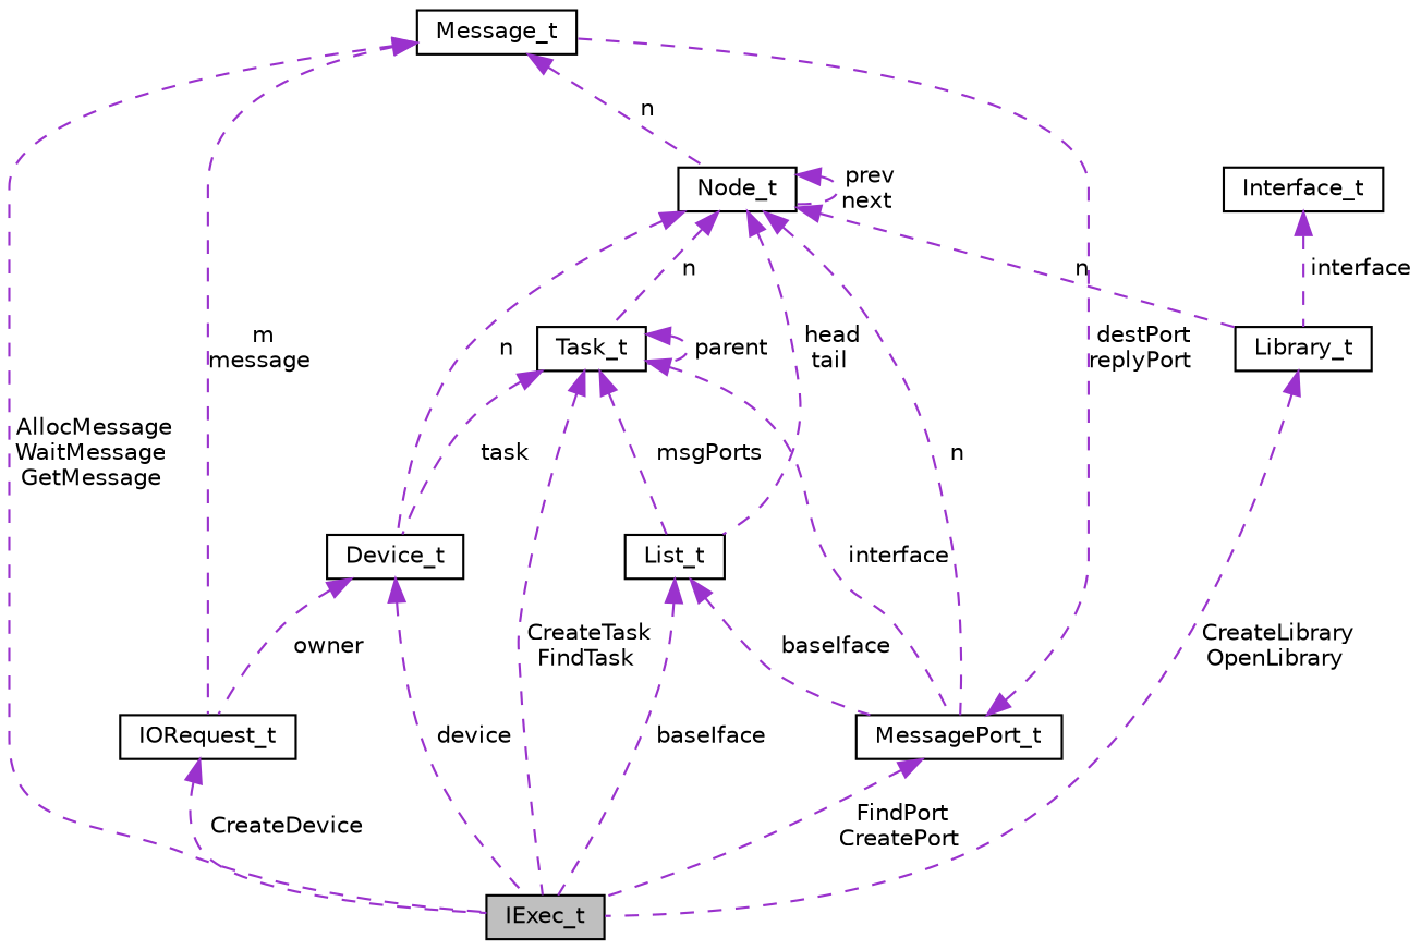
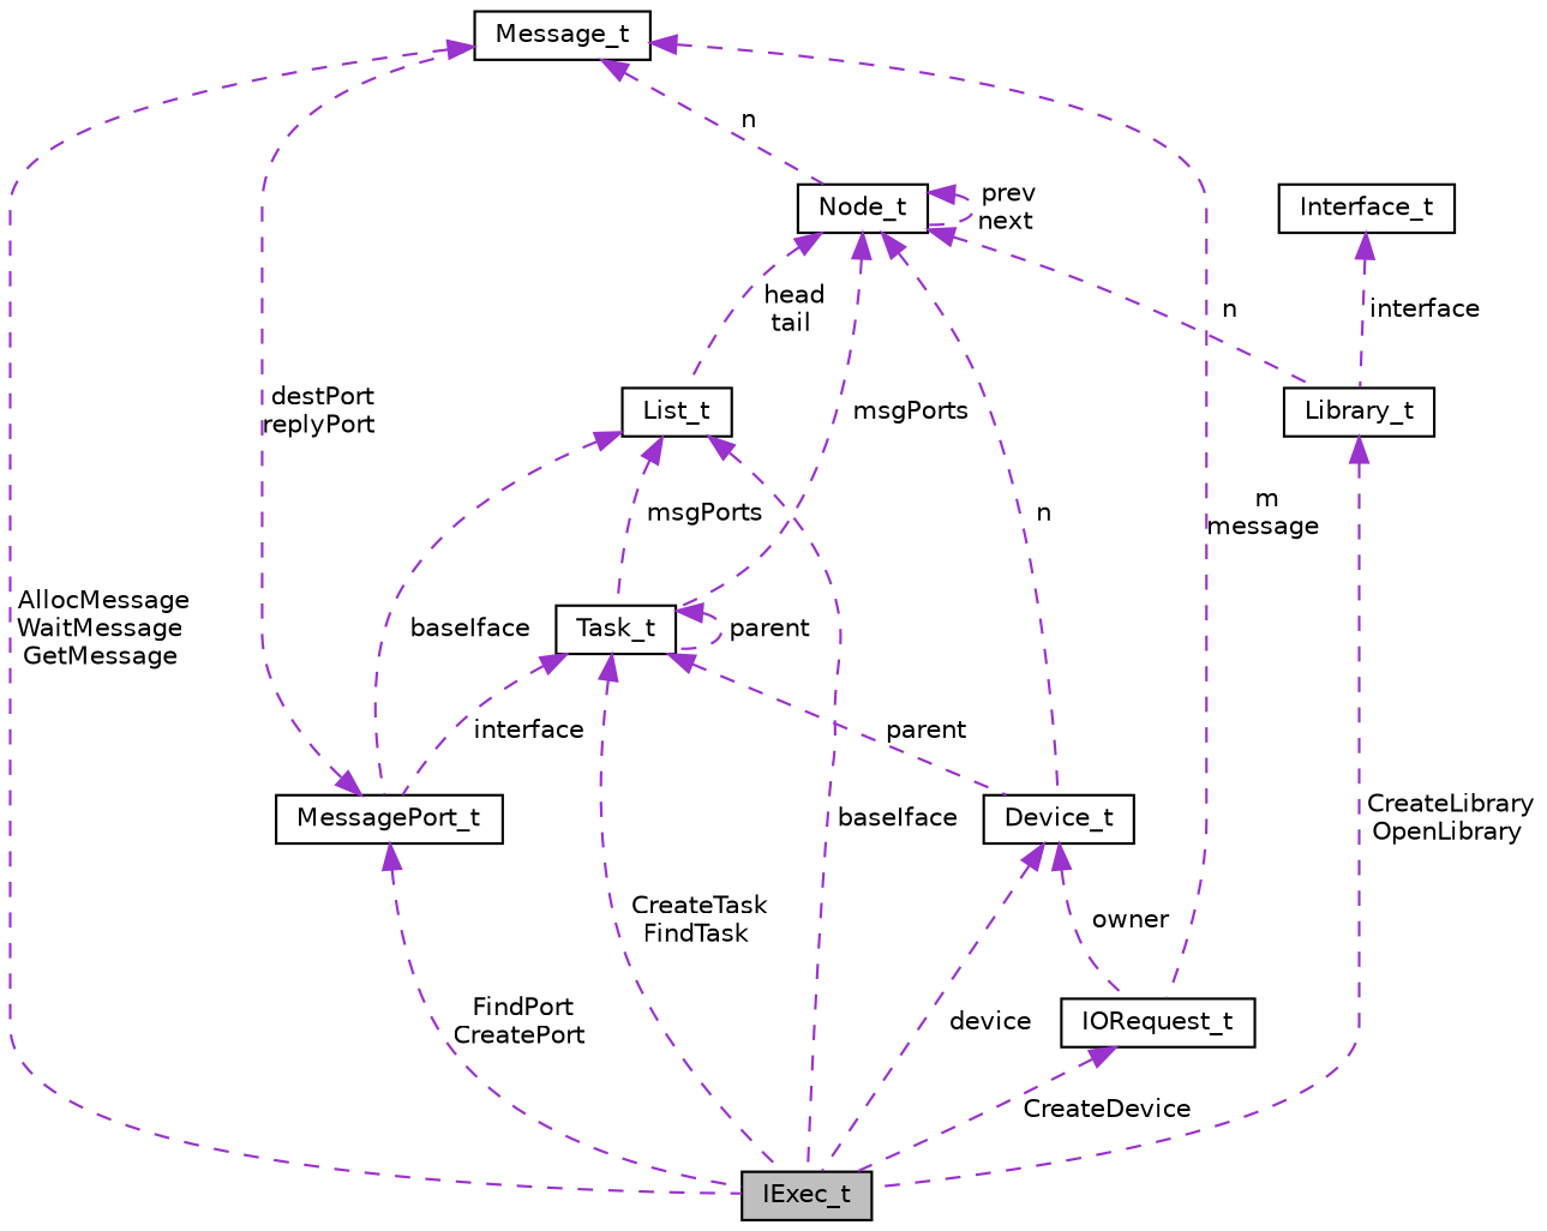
  digraph {
    node [color=black fillcolor=white fontname=Helvetica fontsize=10 shape=record style=filled]
    edge [color=darkorchid3 dir=back fontname=Helvetica fontsize=10 labelfontname=Helvetica labelfontsize=10 style=dashed]
    n1 [fillcolor=grey75 fontcolor=black height=0.2 label=IExec_t width=0.4]
    n2 [height=0.2 label=Message_t width=0.4]
    n3 [height=0.2 label=IORequest_t width=0.4]
    n4 [height=0.2 label=Node_t width=0.4]
    n5 [height=0.2 label=MessagePort_t width=0.4]
    n6 [height=0.2 label=List_t width=0.4]
    n7 [height=0.2 label=Task_t width=0.4]
    n8 [height=0.2 label=Library_t width=0.4]
    n9 [height=0.2 label=Device_t width=0.4]
    n10 [height=0.2 label=Interface_t width=0.4]
    n2 -> n1 [label=" AllocMessage\nWaitMessage\nGetMessage"]
    n2 -> n3 [label=" m\nmessage"]
    n2 -> n4 [label=" n"]
    n3 -> n1 [label=" CreateDevice"]
    n4 -> n4 [label=" prev\nnext"]
-   n4 -> n5 [label=" n"]
    n4 -> n6 [label=" head\ntail"]
-   n4 -> n7 [label=" n"]
+   n4 -> n7 [label=" msgPorts"]
    n4 -> n8 [label=" n"]
    n4 -> n9 [label=" n"]
    n5 -> n1 [label=" FindPort\nCreatePort"]
    n5 -> n2 [label=" destPort\nreplyPort"]
    n6 -> n1 [label=" baseIface"]
    n6 -> n5 [label=" baseIface"]
-   n7 -> n6 [label=" msgPorts"]
+   n6 -> n7 [label=" msgPorts"]
    n7 -> n1 [label=" CreateTask\nFindTask"]
    n7 -> n5 [label=" interface"]
    n7 -> n7 [label=" parent"]
-   n7 -> n9 [label=" task"]
+   n7 -> n9 [label=" parent"]
    n8 -> n1 [label=" CreateLibrary\nOpenLibrary"]
    n9 -> n1 [label=" device"]
    n9 -> n3 [label=" owner"]
    n10 -> n8 [label=" interface"]
  }
